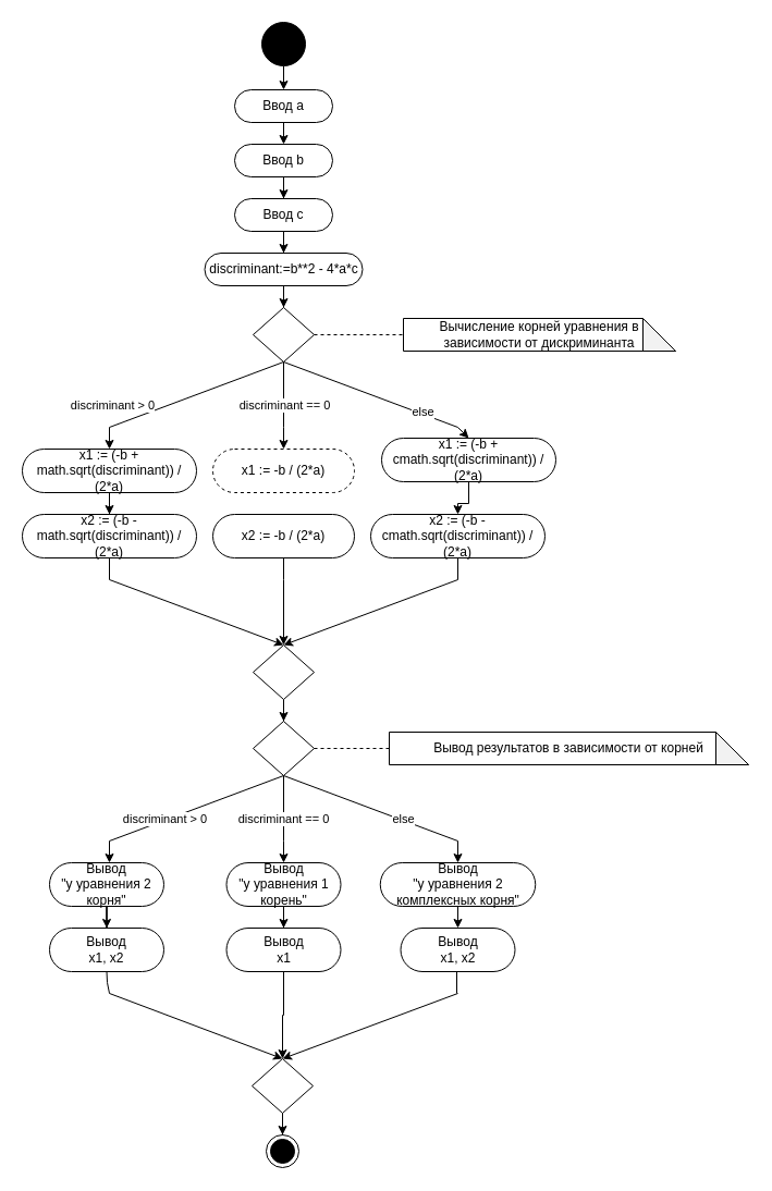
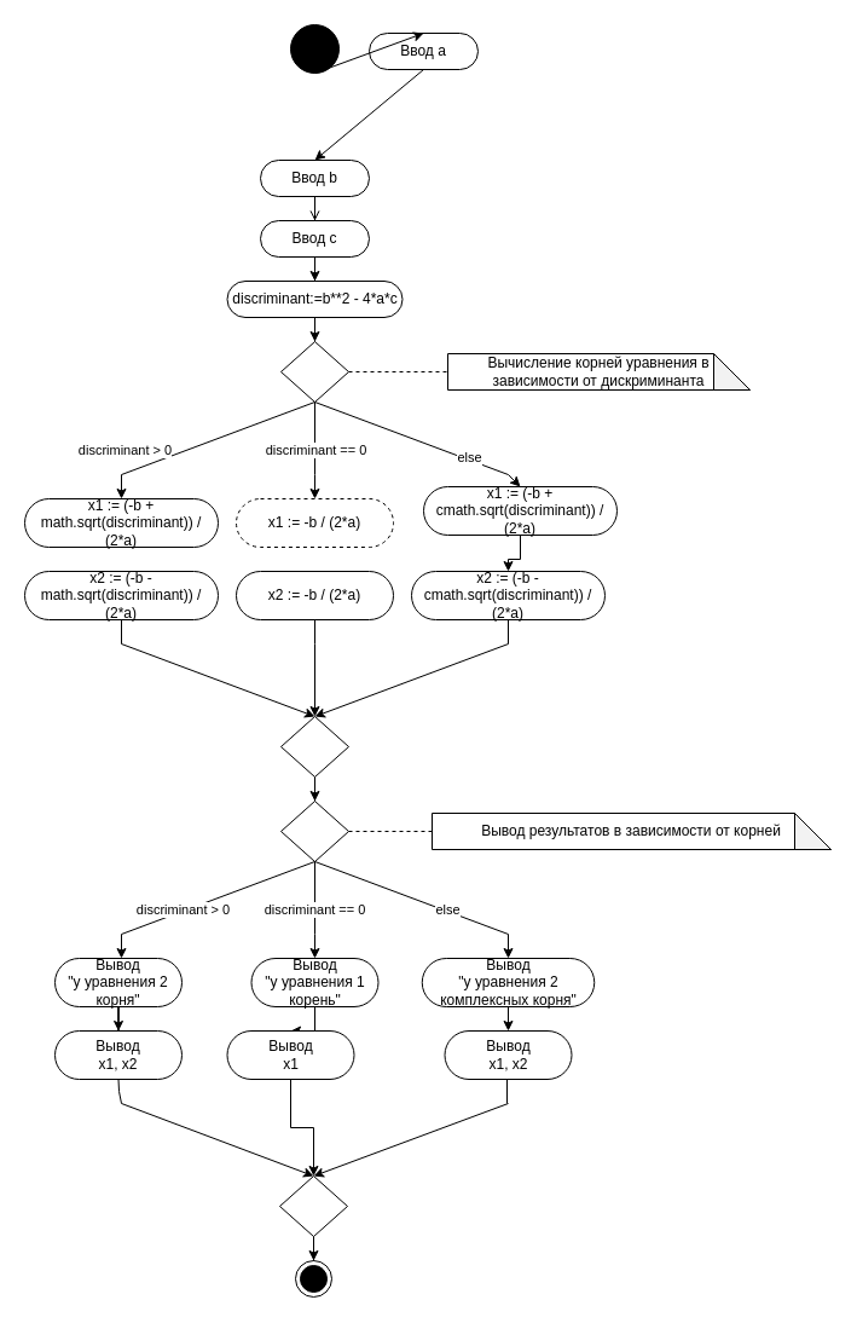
  <mxCell id="0" />
  <mxCell id="1" parent="0" />
  <mxCell id="2" value="" style="ellipse;whiteSpace=wrap;html=1;rounded=0;shadow=0;comic=0;labelBackgroundColor=none;strokeWidth=1;fillColor=#000000;fontFamily=Verdana;fontSize=12;align=center;" parent="1" vertex="1"><mxGeometry x="240" y="20" width="40" height="40" as="geometry" /></mxCell>
- <mxCell id="3" value="Ввод a" style="rounded=1;whiteSpace=wrap;html=1;arcSize=50;" parent="1" vertex="1"><mxGeometry x="215" y="82" width="90" height="30" as="geometry" /></mxCell>
+ <mxCell id="3" value="Ввод a" style="rounded=1;whiteSpace=wrap;html=1;arcSize=50;" parent="1" vertex="1"><mxGeometry x="305" y="27" width="90" height="30" as="geometry" /></mxCell>
  <mxCell id="4" value="" style="endArrow=classic;html=1;rounded=0;exitX=0.5;exitY=1;exitDx=0;exitDy=0;entryX=0.5;entryY=0;entryDx=0;entryDy=0;" parent="1" source="2" target="3" edge="1"><mxGeometry width="50" height="50" relative="1" as="geometry"><mxPoint x="250" y="322" as="sourcePoint" /><mxPoint x="300" y="272" as="targetPoint" /></mxGeometry></mxCell>
  <mxCell id="5" value="" style="endArrow=classic;html=1;rounded=0;entryX=0.5;entryY=0;entryDx=0;entryDy=0;exitX=0.5;exitY=1;exitDx=0;exitDy=0;" parent="1" source="3" edge="1"><mxGeometry width="50" height="50" relative="1" as="geometry"><mxPoint x="150" y="242" as="sourcePoint" /><mxPoint x="260" y="132" as="targetPoint" /></mxGeometry></mxCell>
  <mxCell id="6" value="" style="ellipse;html=1;shape=endState;fillColor=#000000;strokeColor=#000000;" parent="1" vertex="1"><mxGeometry x="244" y="1042" width="30" height="30" as="geometry" /></mxCell>
- <mxCell id="7" style="edgeStyle=orthogonalEdgeStyle;rounded=0;orthogonalLoop=1;jettySize=auto;html=1;entryX=0.5;entryY=0;entryDx=0;entryDy=0;" edge="1" parent="1" source="8" target="10"><mxGeometry relative="1" as="geometry" /></mxCell>
+ <mxCell id="7" style="edgeStyle=orthogonalEdgeStyle;rounded=0;orthogonalLoop=1;jettySize=auto;html=1;entryX=0.5;entryY=0;entryDx=0;entryDy=0;endArrow=open;" edge="1" parent="1" source="8" target="10"><mxGeometry relative="1" as="geometry" /></mxCell>
  <mxCell id="8" value="Ввод b" style="rounded=1;whiteSpace=wrap;html=1;arcSize=50;" vertex="1" parent="1"><mxGeometry x="215" y="132" width="90" height="30" as="geometry" /></mxCell>
  <mxCell id="9" style="edgeStyle=orthogonalEdgeStyle;rounded=0;orthogonalLoop=1;jettySize=auto;html=1;entryX=0.5;entryY=0;entryDx=0;entryDy=0;" edge="1" parent="1" source="10" target="12"><mxGeometry relative="1" as="geometry" /></mxCell>
  <mxCell id="10" value="Ввод c" style="rounded=1;whiteSpace=wrap;html=1;arcSize=50;" vertex="1" parent="1"><mxGeometry x="215" y="182" width="90" height="30" as="geometry" /></mxCell>
  <mxCell id="11" style="edgeStyle=orthogonalEdgeStyle;rounded=0;orthogonalLoop=1;jettySize=auto;html=1;entryX=0.5;entryY=0;entryDx=0;entryDy=0;" edge="1" parent="1" source="12" target="13"><mxGeometry relative="1" as="geometry" /></mxCell>
  <mxCell id="12" value="discriminant:=b**2 - 4*a*c" style="rounded=1;whiteSpace=wrap;html=1;arcSize=50;" vertex="1" parent="1"><mxGeometry x="187.5" y="232" width="145" height="30" as="geometry" /></mxCell>
  <mxCell id="13" value="" style="rhombus;whiteSpace=wrap;html=1;" vertex="1" parent="1"><mxGeometry x="232" y="282" width="56" height="50" as="geometry" /></mxCell>
  <mxCell id="14" value="" style="endArrow=none;html=1;rounded=0;entryX=0.5;entryY=1;entryDx=0;entryDy=0;" edge="1" parent="1" target="13"><mxGeometry width="50" height="50" relative="1" as="geometry"><mxPoint x="260" y="392" as="sourcePoint" /><mxPoint x="370" y="342" as="targetPoint" /></mxGeometry></mxCell>
  <mxCell id="15" value="discriminant == 0" style="edgeLabel;html=1;align=center;verticalAlign=middle;resizable=0;points=[];" vertex="1" connectable="0" parent="14"><mxGeometry x="-0.291" relative="1" as="geometry"><mxPoint as="offset" /></mxGeometry></mxCell>
  <mxCell id="16" value="" style="endArrow=none;html=1;rounded=0;entryX=0.5;entryY=1;entryDx=0;entryDy=0;" edge="1" parent="1" target="13"><mxGeometry width="50" height="50" relative="1" as="geometry"><mxPoint x="420" y="392" as="sourcePoint" /><mxPoint x="370" y="342" as="targetPoint" /></mxGeometry></mxCell>
  <mxCell id="17" value="else" style="edgeLabel;html=1;align=center;verticalAlign=middle;resizable=0;points=[];" vertex="1" connectable="0" parent="16"><mxGeometry x="-0.585" y="-2" relative="1" as="geometry"><mxPoint as="offset" /></mxGeometry></mxCell>
  <mxCell id="18" value="" style="endArrow=none;html=1;rounded=0;entryX=0.5;entryY=1;entryDx=0;entryDy=0;" edge="1" parent="1" target="13"><mxGeometry width="50" height="50" relative="1" as="geometry"><mxPoint x="100" y="392" as="sourcePoint" /><mxPoint x="370" y="342" as="targetPoint" /></mxGeometry></mxCell>
  <mxCell id="19" value="discriminant &amp;gt; 0" style="edgeLabel;html=1;align=center;verticalAlign=middle;resizable=0;points=[];" vertex="1" connectable="0" parent="18"><mxGeometry x="-0.723" y="3" relative="1" as="geometry"><mxPoint x="-19" y="-9" as="offset" /></mxGeometry></mxCell>
  <mxCell id="20" value="" style="endArrow=classic;html=1;rounded=0;" edge="1" parent="1"><mxGeometry width="50" height="50" relative="1" as="geometry"><mxPoint x="100" y="392" as="sourcePoint" /><mxPoint x="100" y="412" as="targetPoint" /></mxGeometry></mxCell>
- <mxCell id="21" style="edgeStyle=orthogonalEdgeStyle;rounded=0;orthogonalLoop=1;jettySize=auto;html=1;entryX=0.5;entryY=0;entryDx=0;entryDy=0;" edge="1" parent="1" source="22" target="23"><mxGeometry relative="1" as="geometry" /></mxCell>
  <mxCell id="22" value="x1 := (-b + math.sqrt(discriminant)) / (2*a)" style="rounded=1;whiteSpace=wrap;html=1;arcSize=50;" vertex="1" parent="1"><mxGeometry x="20" y="412" width="160" height="40" as="geometry" /></mxCell>
  <mxCell id="23" value="x2 := (-b - math.sqrt(discriminant)) / (2*a)" style="rounded=1;whiteSpace=wrap;html=1;arcSize=50;" vertex="1" parent="1"><mxGeometry x="20" y="472" width="160" height="40" as="geometry" /></mxCell>
  <mxCell id="24" value="x1 := -b / (2*a)" style="rounded=1;whiteSpace=wrap;html=1;arcSize=50;dashed=1;" vertex="1" parent="1"><mxGeometry x="195" y="412" width="130" height="40" as="geometry" /></mxCell>
  <mxCell id="25" value="" style="endArrow=classic;html=1;rounded=0;entryX=0.5;entryY=0;entryDx=0;entryDy=0;" edge="1" parent="1" target="24"><mxGeometry width="50" height="50" relative="1" as="geometry"><mxPoint x="260" y="392" as="sourcePoint" /><mxPoint x="370" y="452" as="targetPoint" /></mxGeometry></mxCell>
  <mxCell id="26" value="x2 := -b / (2*a)" style="rounded=1;whiteSpace=wrap;html=1;arcSize=50;" vertex="1" parent="1"><mxGeometry x="195" y="472" width="130" height="40" as="geometry" /></mxCell>
  <mxCell id="27" style="edgeStyle=orthogonalEdgeStyle;rounded=0;orthogonalLoop=1;jettySize=auto;html=1;entryX=0.5;entryY=0;entryDx=0;entryDy=0;" edge="1" parent="1" source="28" target="29"><mxGeometry relative="1" as="geometry" /></mxCell>
  <mxCell id="28" value="x1 := (-b + cmath.sqrt(discriminant)) / (2*a)" style="rounded=1;whiteSpace=wrap;html=1;arcSize=50;" vertex="1" parent="1"><mxGeometry x="350" y="402" width="160" height="40" as="geometry" /></mxCell>
  <mxCell id="29" value="x2 := (-b - cmath.sqrt(discriminant)) / (2*a)" style="rounded=1;whiteSpace=wrap;html=1;arcSize=50;" vertex="1" parent="1"><mxGeometry x="340" y="472" width="160" height="40" as="geometry" /></mxCell>
  <mxCell id="30" value="" style="endArrow=classic;html=1;rounded=0;entryX=0.5;entryY=0;entryDx=0;entryDy=0;" edge="1" parent="1" target="28"><mxGeometry width="50" height="50" relative="1" as="geometry"><mxPoint x="420" y="392" as="sourcePoint" /><mxPoint x="370" y="452" as="targetPoint" /></mxGeometry></mxCell>
  <mxCell id="31" style="edgeStyle=orthogonalEdgeStyle;rounded=0;orthogonalLoop=1;jettySize=auto;html=1;entryX=0.5;entryY=0;entryDx=0;entryDy=0;" edge="1" parent="1" source="32" target="41"><mxGeometry relative="1" as="geometry" /></mxCell>
  <mxCell id="32" value="" style="rhombus;whiteSpace=wrap;html=1;" vertex="1" parent="1"><mxGeometry x="232" y="592" width="56" height="50" as="geometry" /></mxCell>
  <mxCell id="33" value="" style="endArrow=none;html=1;rounded=0;exitX=0.5;exitY=1;exitDx=0;exitDy=0;" edge="1" parent="1" source="23"><mxGeometry width="50" height="50" relative="1" as="geometry"><mxPoint x="310" y="542" as="sourcePoint" /><mxPoint x="100" y="532" as="targetPoint" /></mxGeometry></mxCell>
  <mxCell id="34" value="" style="endArrow=none;html=1;rounded=0;exitX=0.5;exitY=1;exitDx=0;exitDy=0;" edge="1" parent="1" source="26"><mxGeometry width="50" height="50" relative="1" as="geometry"><mxPoint x="310" y="542" as="sourcePoint" /><mxPoint x="260" y="532" as="targetPoint" /></mxGeometry></mxCell>
  <mxCell id="35" value="" style="endArrow=none;html=1;rounded=0;entryX=0.5;entryY=1;entryDx=0;entryDy=0;" edge="1" parent="1" target="29"><mxGeometry width="50" height="50" relative="1" as="geometry"><mxPoint x="420" y="532" as="sourcePoint" /><mxPoint x="360" y="492" as="targetPoint" /></mxGeometry></mxCell>
  <mxCell id="36" value="" style="endArrow=classic;html=1;rounded=0;entryX=0.5;entryY=0;entryDx=0;entryDy=0;" edge="1" parent="1" target="32"><mxGeometry width="50" height="50" relative="1" as="geometry"><mxPoint x="260" y="532" as="sourcePoint" /><mxPoint x="360" y="492" as="targetPoint" /></mxGeometry></mxCell>
  <mxCell id="37" value="" style="endArrow=classic;html=1;rounded=0;entryX=0.5;entryY=0;entryDx=0;entryDy=0;" edge="1" parent="1" target="32"><mxGeometry width="50" height="50" relative="1" as="geometry"><mxPoint x="100" y="532" as="sourcePoint" /><mxPoint x="360" y="492" as="targetPoint" /></mxGeometry></mxCell>
  <mxCell id="38" value="" style="endArrow=classic;html=1;rounded=0;entryX=0.5;entryY=0;entryDx=0;entryDy=0;" edge="1" parent="1" target="32"><mxGeometry width="50" height="50" relative="1" as="geometry"><mxPoint x="420" y="532" as="sourcePoint" /><mxPoint x="360" y="492" as="targetPoint" /></mxGeometry></mxCell>
  <mxCell id="39" value="Вычисление корней уравнения в зависимости от дискриминанта" style="shape=note;whiteSpace=wrap;html=1;backgroundOutline=1;darkOpacity=0.05;" vertex="1" parent="1"><mxGeometry x="370" y="292" width="250" height="30" as="geometry" /></mxCell>
  <mxCell id="40" value="" style="endArrow=none;dashed=1;html=1;rounded=0;entryX=0;entryY=0.5;entryDx=0;entryDy=0;entryPerimeter=0;exitX=1;exitY=0.5;exitDx=0;exitDy=0;" edge="1" parent="1" source="13" target="39"><mxGeometry width="50" height="50" relative="1" as="geometry"><mxPoint x="420" y="442" as="sourcePoint" /><mxPoint x="470" y="392" as="targetPoint" /></mxGeometry></mxCell>
  <mxCell id="41" value="" style="rhombus;whiteSpace=wrap;html=1;" vertex="1" parent="1"><mxGeometry x="232" y="662" width="56" height="50" as="geometry" /></mxCell>
  <mxCell id="42" value="Вывод результатов в зависимости от корней" style="shape=note;whiteSpace=wrap;html=1;backgroundOutline=1;darkOpacity=0.05;" vertex="1" parent="1"><mxGeometry x="357" y="672" width="330" height="30" as="geometry" /></mxCell>
  <mxCell id="43" value="" style="endArrow=none;dashed=1;html=1;rounded=0;entryX=1;entryY=0.5;entryDx=0;entryDy=0;exitX=0;exitY=0.5;exitDx=0;exitDy=0;exitPerimeter=0;" edge="1" parent="1" source="42" target="41"><mxGeometry width="50" height="50" relative="1" as="geometry"><mxPoint x="460" y="712" as="sourcePoint" /><mxPoint x="510" y="662" as="targetPoint" /></mxGeometry></mxCell>
  <mxCell id="44" value="" style="endArrow=none;html=1;rounded=0;entryX=0.5;entryY=1;entryDx=0;entryDy=0;" edge="1" parent="1" target="41"><mxGeometry width="50" height="50" relative="1" as="geometry"><mxPoint x="100" y="772" as="sourcePoint" /><mxPoint x="570" y="592" as="targetPoint" /></mxGeometry></mxCell>
  <mxCell id="45" value="" style="endArrow=none;html=1;rounded=0;entryX=0.5;entryY=1;entryDx=0;entryDy=0;" edge="1" parent="1" target="41"><mxGeometry width="50" height="50" relative="1" as="geometry"><mxPoint x="260" y="772" as="sourcePoint" /><mxPoint x="570" y="592" as="targetPoint" /></mxGeometry></mxCell>
  <mxCell id="46" value="" style="endArrow=none;html=1;rounded=0;" edge="1" parent="1"><mxGeometry width="50" height="50" relative="1" as="geometry"><mxPoint x="420" y="772" as="sourcePoint" /><mxPoint x="260" y="712" as="targetPoint" /></mxGeometry></mxCell>
  <mxCell id="47" value="else" style="edgeLabel;html=1;align=center;verticalAlign=middle;resizable=0;points=[];" vertex="1" connectable="0" parent="46"><mxGeometry x="-0.665" relative="1" as="geometry"><mxPoint x="-23" y="-10" as="offset" /></mxGeometry></mxCell>
  <mxCell id="48" value="" style="endArrow=classic;html=1;rounded=0;" edge="1" parent="1"><mxGeometry width="50" height="50" relative="1" as="geometry"><mxPoint x="260" y="772" as="sourcePoint" /><mxPoint x="260" y="792" as="targetPoint" /></mxGeometry></mxCell>
  <mxCell id="49" value="" style="endArrow=classic;html=1;rounded=0;" edge="1" parent="1"><mxGeometry width="50" height="50" relative="1" as="geometry"><mxPoint x="420" y="772" as="sourcePoint" /><mxPoint x="420" y="792" as="targetPoint" /></mxGeometry></mxCell>
  <mxCell id="50" value="" style="endArrow=classic;html=1;rounded=0;" edge="1" parent="1"><mxGeometry width="50" height="50" relative="1" as="geometry"><mxPoint x="100" y="772" as="sourcePoint" /><mxPoint x="100" y="792" as="targetPoint" /></mxGeometry></mxCell>
  <mxCell id="51" value="discriminant &amp;gt; 0" style="edgeLabel;html=1;align=center;verticalAlign=middle;resizable=0;points=[];" vertex="1" connectable="0" parent="1"><mxGeometry x="150.002" y="751.998" as="geometry" /></mxCell>
  <mxCell id="52" value="discriminant == 0" style="edgeLabel;html=1;align=center;verticalAlign=middle;resizable=0;points=[];" vertex="1" connectable="0" parent="1"><mxGeometry x="259.002" y="751.998" as="geometry" /></mxCell>
  <mxCell id="53" style="edgeStyle=orthogonalEdgeStyle;rounded=0;orthogonalLoop=1;jettySize=auto;html=1;entryX=0.5;entryY=0;entryDx=0;entryDy=0;" edge="1" parent="1" source="54" target="58"><mxGeometry relative="1" as="geometry" /></mxCell>
  <mxCell id="54" value="Вывод&lt;br&gt;&quot;у уравнения 2 корня&quot;" style="rounded=1;whiteSpace=wrap;html=1;arcSize=50;" vertex="1" parent="1"><mxGeometry x="45" y="792" width="105" height="40" as="geometry" /></mxCell>
  <mxCell id="55" style="edgeStyle=orthogonalEdgeStyle;rounded=0;orthogonalLoop=1;jettySize=auto;html=1;entryX=0.5;entryY=0;entryDx=0;entryDy=0;" edge="1" parent="1" source="56" target="60"><mxGeometry relative="1" as="geometry" /></mxCell>
  <mxCell id="56" value="Вывод&lt;br&gt;&quot;у уравнения 1 корень&quot;" style="rounded=1;whiteSpace=wrap;html=1;arcSize=50;" vertex="1" parent="1"><mxGeometry x="207.5" y="792" width="105" height="40" as="geometry" /></mxCell>
  <mxCell id="57" value="Вывод&lt;br&gt;&quot;у уравнения 2 комплексных корня&quot;" style="rounded=1;whiteSpace=wrap;html=1;arcSize=50;" vertex="1" parent="1"><mxGeometry x="348.75" y="792" width="142.5" height="40" as="geometry" /></mxCell>
  <mxCell id="58" value="Вывод&lt;br&gt;x1, x2" style="rounded=1;whiteSpace=wrap;html=1;arcSize=50;" vertex="1" parent="1"><mxGeometry x="45" y="852" width="105" height="40" as="geometry" /></mxCell>
  <mxCell id="59" style="edgeStyle=orthogonalEdgeStyle;rounded=0;orthogonalLoop=1;jettySize=auto;html=1;entryX=0.5;entryY=0;entryDx=0;entryDy=0;" edge="1" parent="1" source="60" target="66"><mxGeometry relative="1" as="geometry" /></mxCell>
- <mxCell id="60" value="Вывод&lt;br&gt;x1" style="rounded=1;whiteSpace=wrap;html=1;arcSize=50;" vertex="1" parent="1"><mxGeometry x="207.5" y="852" width="105" height="40" as="geometry" /></mxCell>
+ <mxCell id="60" value="Вывод&lt;br&gt;x1" style="rounded=1;whiteSpace=wrap;html=1;arcSize=50;" vertex="1" parent="1"><mxGeometry x="187.5" y="852" width="105" height="40" as="geometry" /></mxCell>
  <mxCell id="61" value="Вывод&lt;br&gt;x1, x2" style="rounded=1;whiteSpace=wrap;html=1;arcSize=50;" vertex="1" parent="1"><mxGeometry x="367.5" y="852" width="105" height="40" as="geometry" /></mxCell>
  <mxCell id="62" value="" style="endArrow=classic;html=1;rounded=0;exitX=0.5;exitY=1;exitDx=0;exitDy=0;entryX=0.5;entryY=0;entryDx=0;entryDy=0;" edge="1" parent="1" source="57" target="61"><mxGeometry width="50" height="50" relative="1" as="geometry"><mxPoint x="280" y="862" as="sourcePoint" /><mxPoint x="330" y="812" as="targetPoint" /></mxGeometry></mxCell>
  <mxCell id="63" value="" style="endArrow=none;html=1;rounded=0;entryX=0.5;entryY=1;entryDx=0;entryDy=0;" edge="1" parent="1" target="58"><mxGeometry width="50" height="50" relative="1" as="geometry"><mxPoint x="100" y="912" as="sourcePoint" /><mxPoint x="330" y="872" as="targetPoint" /><Array as="points"><mxPoint x="98" y="902" /></Array></mxGeometry></mxCell>
  <mxCell id="64" value="" style="endArrow=none;html=1;rounded=0;entryX=0.5;entryY=1;entryDx=0;entryDy=0;" edge="1" parent="1"><mxGeometry width="50" height="50" relative="1" as="geometry"><mxPoint x="419" y="912" as="sourcePoint" /><mxPoint x="419" y="892" as="targetPoint" /></mxGeometry></mxCell>
  <mxCell id="65" style="edgeStyle=orthogonalEdgeStyle;rounded=0;orthogonalLoop=1;jettySize=auto;html=1;entryX=0.5;entryY=0;entryDx=0;entryDy=0;" edge="1" parent="1" source="66" target="6"><mxGeometry relative="1" as="geometry" /></mxCell>
  <mxCell id="66" value="" style="rhombus;whiteSpace=wrap;html=1;" vertex="1" parent="1"><mxGeometry x="231" y="972" width="56" height="50" as="geometry" /></mxCell>
  <mxCell id="67" value="" style="endArrow=classic;html=1;rounded=0;entryX=0.5;entryY=0;entryDx=0;entryDy=0;" edge="1" parent="1" target="66"><mxGeometry width="50" height="50" relative="1" as="geometry"><mxPoint x="420" y="912" as="sourcePoint" /><mxPoint x="440" y="982" as="targetPoint" /></mxGeometry></mxCell>
  <mxCell id="68" value="" style="endArrow=classic;html=1;rounded=0;entryX=0.5;entryY=0;entryDx=0;entryDy=0;" edge="1" parent="1" target="66"><mxGeometry width="50" height="50" relative="1" as="geometry"><mxPoint x="100" y="912" as="sourcePoint" /><mxPoint x="330" y="942" as="targetPoint" /></mxGeometry></mxCell>
